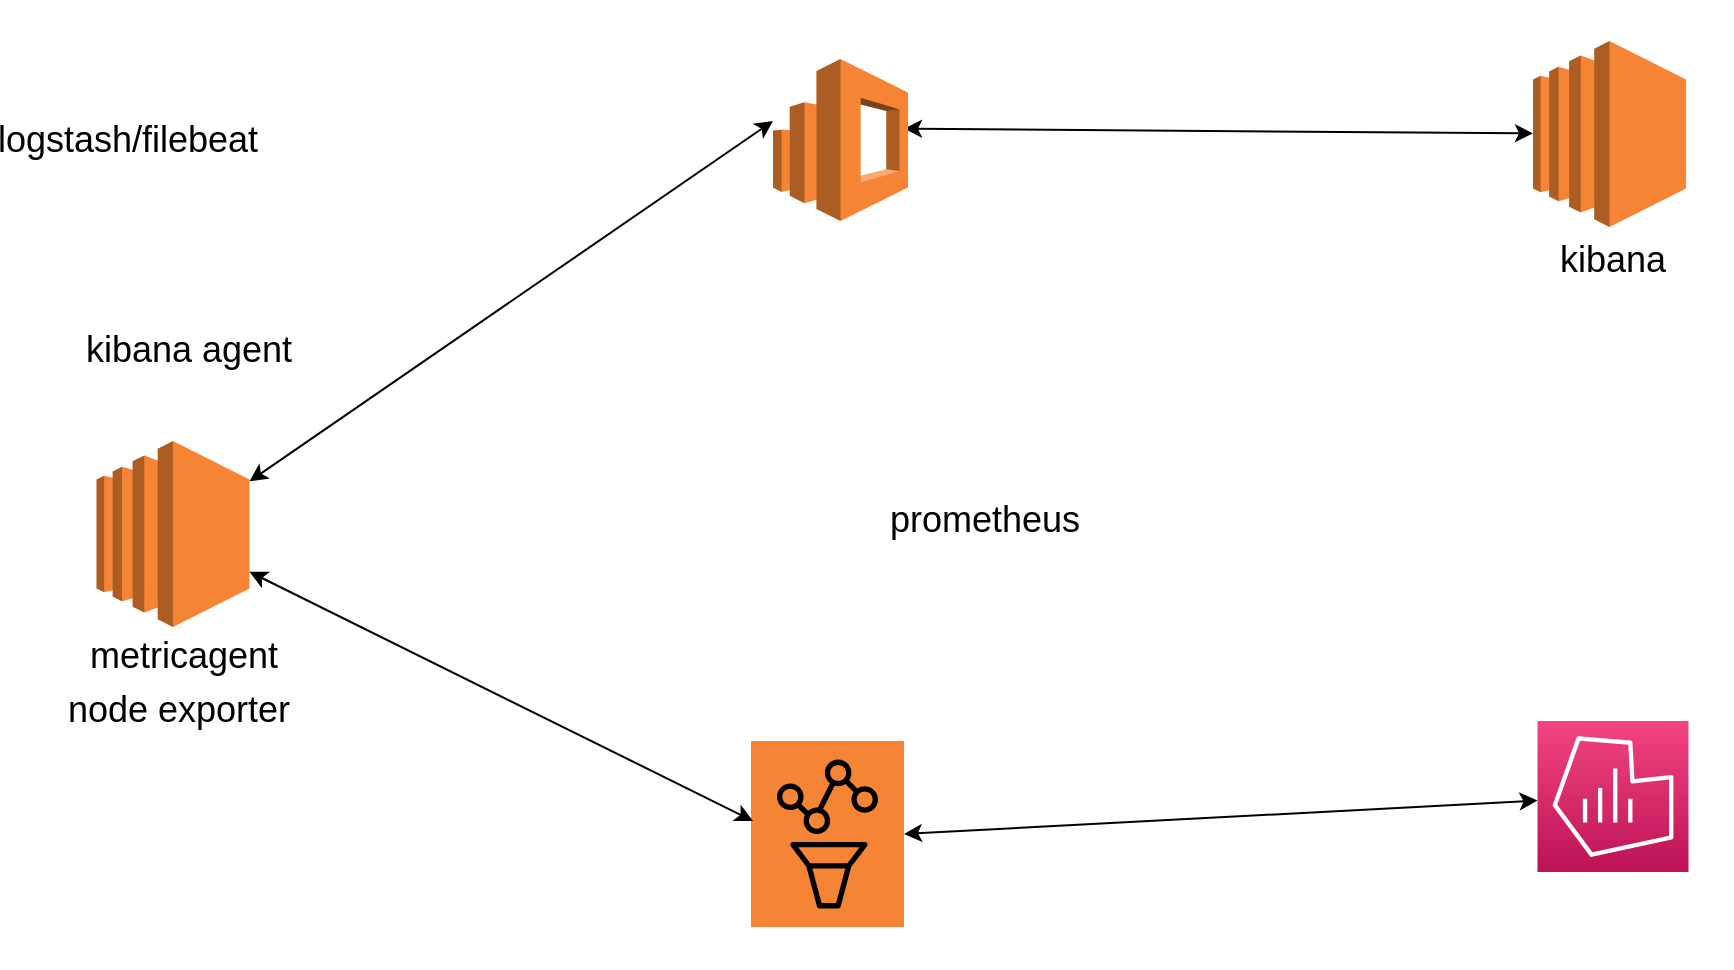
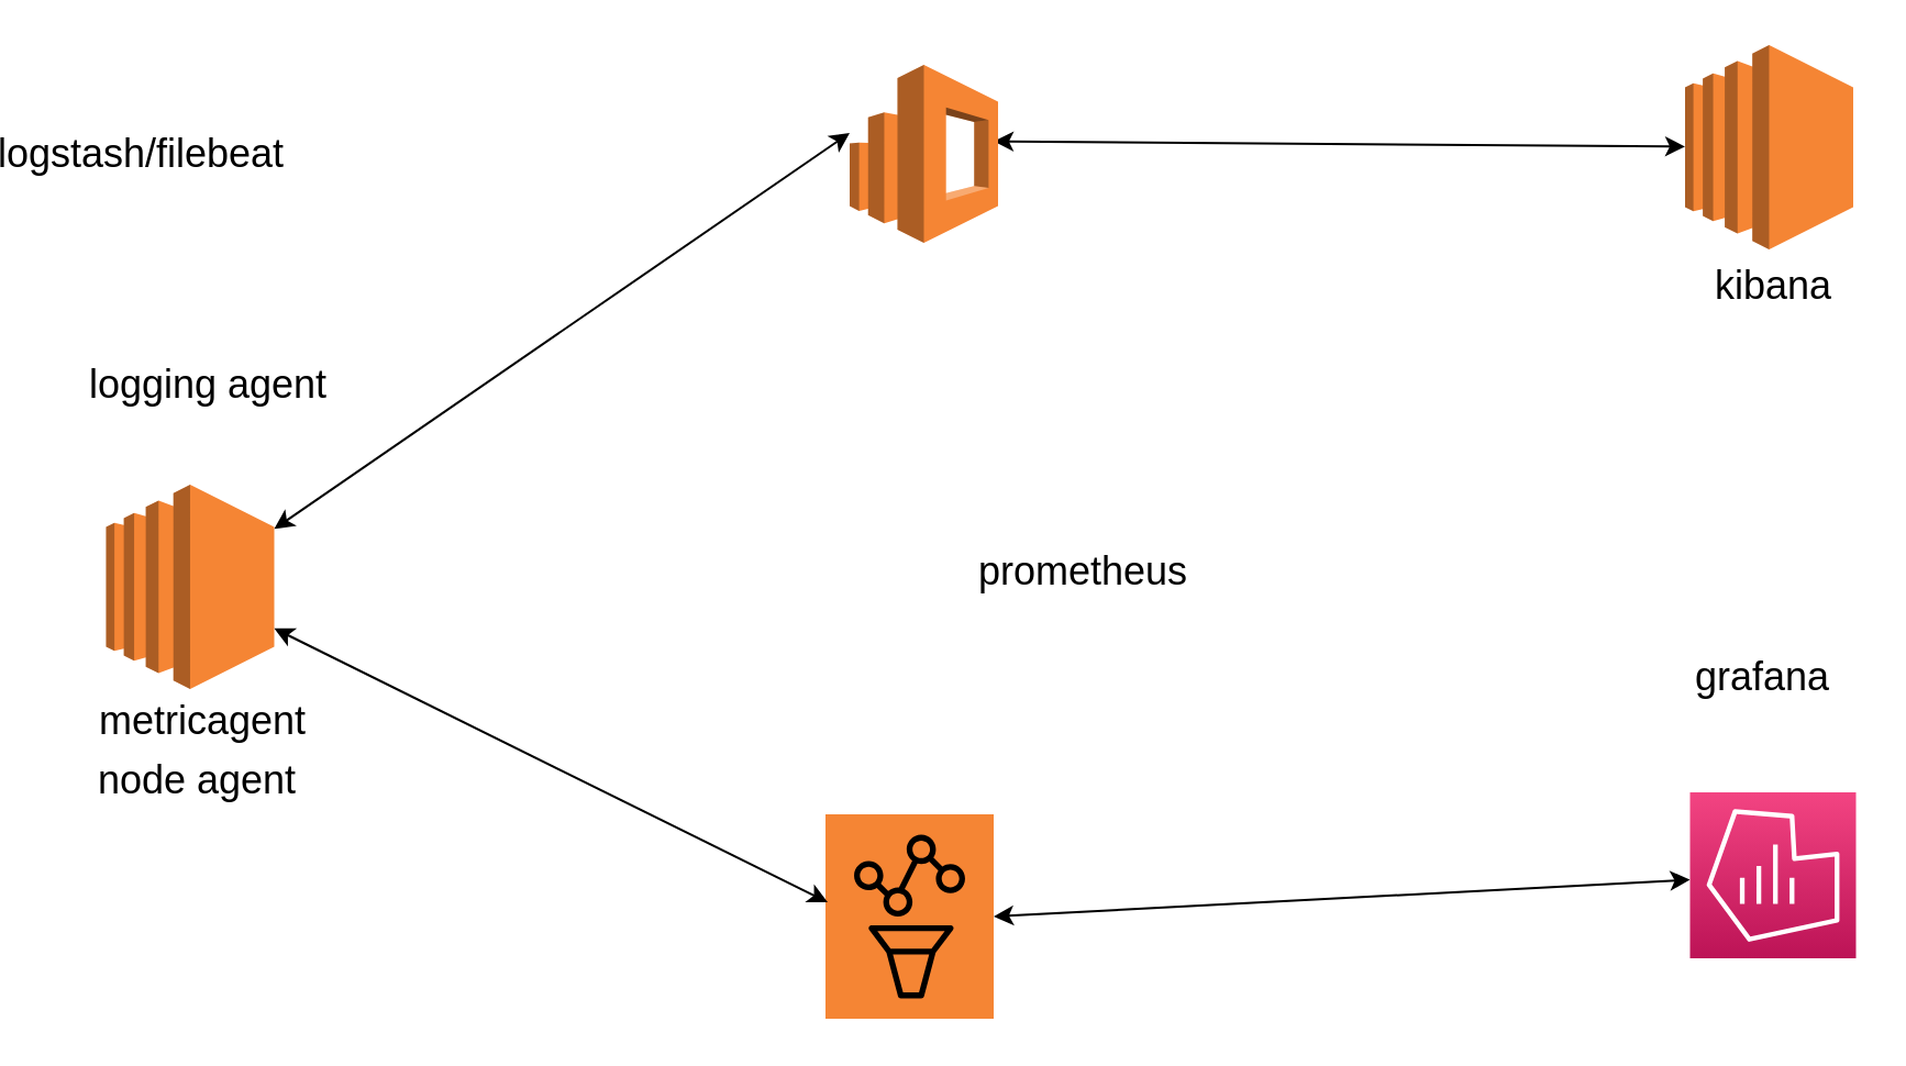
  <mxCell id="0" />
  <mxCell id="1" parent="0" />
  <mxCell id="2" value="" style="outlineConnect=0;dashed=0;verticalLabelPosition=bottom;verticalAlign=top;align=center;html=1;shape=mxgraph.aws3.ec2;fillColor=#F58534;gradientColor=none;" vertex="1" parent="1"><mxGeometry x="43.75" y="220" width="76.5" height="93" as="geometry" /></mxCell>
  <mxCell id="3" value="" style="sketch=0;points=[[0,0,0],[0.25,0,0],[0.5,0,0],[0.75,0,0],[1,0,0],[0,1,0],[0.25,1,0],[0.5,1,0],[0.75,1,0],[1,1,0],[0,0.25,0],[0,0.5,0],[0,0.75,0],[1,0.25,0],[1,0.5,0],[1,0.75,0]];points=[[0,0,0],[0.25,0,0],[0.5,0,0],[0.75,0,0],[1,0,0],[0,1,0],[0.25,1,0],[0.5,1,0],[0.75,1,0],[1,1,0],[0,0.25,0],[0,0.5,0],[0,0.75,0],[1,0.25,0],[1,0.5,0],[1,0.75,0]];outlineConnect=0;fontColor=default;gradientColor=none;gradientDirection=north;fillColor=#F58534;strokeColor=default;dashed=0;verticalLabelPosition=bottom;verticalAlign=top;align=center;html=1;fontSize=12;fontStyle=0;aspect=fixed;shape=mxgraph.aws4.resourceIcon;resIcon=mxgraph.aws4.managed_service_for_prometheus;fontFamily=Helvetica;" vertex="1" parent="1"><mxGeometry x="371" y="370" width="76.5" height="93" as="geometry" /></mxCell>
  <mxCell id="4" value="" style="outlineConnect=0;dashed=0;verticalLabelPosition=bottom;verticalAlign=top;align=center;html=1;shape=mxgraph.aws3.ec2;fillColor=#F58534;gradientColor=none;" vertex="1" parent="1"><mxGeometry x="762" y="20" width="76.5" height="93" as="geometry" /></mxCell>
  <mxCell id="5" value="logstash/filebeat" style="text;html=1;strokeColor=none;fillColor=none;align=center;verticalAlign=middle;whiteSpace=wrap;rounded=0;fontSize=18;" vertex="1" parent="1"><mxGeometry x="30.25" y="55" width="60" height="30" as="geometry" /></mxCell>
  <mxCell id="6" value="kibana" style="text;html=1;align=center;verticalAlign=middle;resizable=0;points=[];autosize=1;strokeColor=none;fillColor=none;fontSize=18;" vertex="1" parent="1"><mxGeometry x="767" y="115" width="70" height="30" as="geometry" /></mxCell>
  <mxCell id="7" value="" style="endArrow=classic;startArrow=classic;html=1;rounded=0;fontSize=18;" edge="1" parent="1" target="4"><mxGeometry width="50" height="50" relative="1" as="geometry"><mxPoint x="447.5" y="63.793" as="sourcePoint" /><mxPoint x="472" y="150" as="targetPoint" /></mxGeometry></mxCell>
  <mxCell id="8" value="" style="endArrow=classic;startArrow=classic;html=1;rounded=0;fontSize=18;" edge="1" parent="1" target="2"><mxGeometry width="50" height="50" relative="1" as="geometry"><mxPoint x="382" y="60" as="sourcePoint" /><mxPoint x="142" y="100" as="targetPoint" /></mxGeometry></mxCell>
  <mxCell id="9" value="" style="endArrow=classic;startArrow=classic;html=1;rounded=0;fontSize=18;" edge="1" parent="1" source="2"><mxGeometry width="50" height="50" relative="1" as="geometry"><mxPoint x="422" y="200" as="sourcePoint" /><mxPoint x="372" y="410" as="targetPoint" /></mxGeometry></mxCell>
  <mxCell id="10" value="prometheus" style="text;html=1;align=center;verticalAlign=middle;resizable=0;points=[];autosize=1;strokeColor=none;fillColor=none;fontSize=18;" vertex="1" parent="1"><mxGeometry x="432.5" y="245" width="110" height="30" as="geometry" /></mxCell>
  <mxCell id="11" value="" style="endArrow=classic;startArrow=classic;html=1;rounded=0;fontSize=18;exitX=1;exitY=0.5;exitDx=0;exitDy=0;exitPerimeter=0;" edge="1" parent="1" source="3" target="13"><mxGeometry width="50" height="50" relative="1" as="geometry"><mxPoint x="422" y="200" as="sourcePoint" /><mxPoint x="760.5" y="209.406" as="targetPoint" /></mxGeometry></mxCell>
+ <mxCell id="12" value="grafana" style="text;html=1;align=center;verticalAlign=middle;resizable=0;points=[];autosize=1;strokeColor=none;fillColor=none;fontSize=18;" vertex="1" parent="1"><mxGeometry x="757" y="293" width="80" height="30" as="geometry" /></mxCell>
  <mxCell id="13" value="" style="sketch=0;points=[[0,0,0],[0.25,0,0],[0.5,0,0],[0.75,0,0],[1,0,0],[0,1,0],[0.25,1,0],[0.5,1,0],[0.75,1,0],[1,1,0],[0,0.25,0],[0,0.5,0],[0,0.75,0],[1,0.25,0],[1,0.5,0],[1,0.75,0]];points=[[0,0,0],[0.25,0,0],[0.5,0,0],[0.75,0,0],[1,0,0],[0,1,0],[0.25,1,0],[0.5,1,0],[0.75,1,0],[1,1,0],[0,0.25,0],[0,0.5,0],[0,0.75,0],[1,0.25,0],[1,0.5,0],[1,0.75,0]];outlineConnect=0;fontColor=#232F3E;gradientColor=#F34482;gradientDirection=north;fillColor=#BC1356;strokeColor=#ffffff;dashed=0;verticalLabelPosition=bottom;verticalAlign=top;align=center;html=1;fontSize=12;fontStyle=0;aspect=fixed;shape=mxgraph.aws4.resourceIcon;resIcon=mxgraph.aws4.managed_service_for_grafana;" vertex="1" parent="1"><mxGeometry x="764.25" y="360" width="75.5" height="75.5" as="geometry" /></mxCell>
  <mxCell id="14" value="" style="outlineConnect=0;dashed=0;verticalLabelPosition=bottom;verticalAlign=top;align=center;html=1;shape=mxgraph.aws3.elasticsearch_service;fillColor=#F58534;gradientColor=none;fontSize=18;" vertex="1" parent="1"><mxGeometry x="382" y="29" width="67.5" height="81" as="geometry" /></mxCell>
  <mxCell id="15" value="metricagent&amp;nbsp;" style="text;html=1;align=center;verticalAlign=middle;resizable=0;points=[];autosize=1;strokeColor=none;fillColor=none;fontSize=18;" vertex="1" parent="1"><mxGeometry x="35.25" y="313" width="110" height="30" as="geometry" /></mxCell>
- <mxCell id="16" value="kibana agent" style="text;html=1;align=center;verticalAlign=middle;resizable=0;points=[];autosize=1;strokeColor=none;fillColor=none;fontSize=18;" vertex="1" parent="1"><mxGeometry x="30.25" y="160" width="120" height="30" as="geometry" /></mxCell>
- <mxCell id="17" value="node exporter" style="text;html=1;align=center;verticalAlign=middle;resizable=0;points=[];autosize=1;strokeColor=none;fillColor=none;fontSize=18;" vertex="1" parent="1"><mxGeometry x="20.25" y="340" width="130" height="30" as="geometry" /></mxCell>
+ <mxCell id="16" value="logging agent" style="text;html=1;align=center;verticalAlign=middle;resizable=0;points=[];autosize=1;strokeColor=none;fillColor=none;fontSize=18;" vertex="1" parent="1"><mxGeometry x="30.25" y="160" width="120" height="30" as="geometry" /></mxCell>
+ <mxCell id="17" value="node agent" style="text;html=1;align=center;verticalAlign=middle;resizable=0;points=[];autosize=1;strokeColor=none;fillColor=none;fontSize=18;" vertex="1" parent="1"><mxGeometry x="20.25" y="340" width="130" height="30" as="geometry" /></mxCell>
